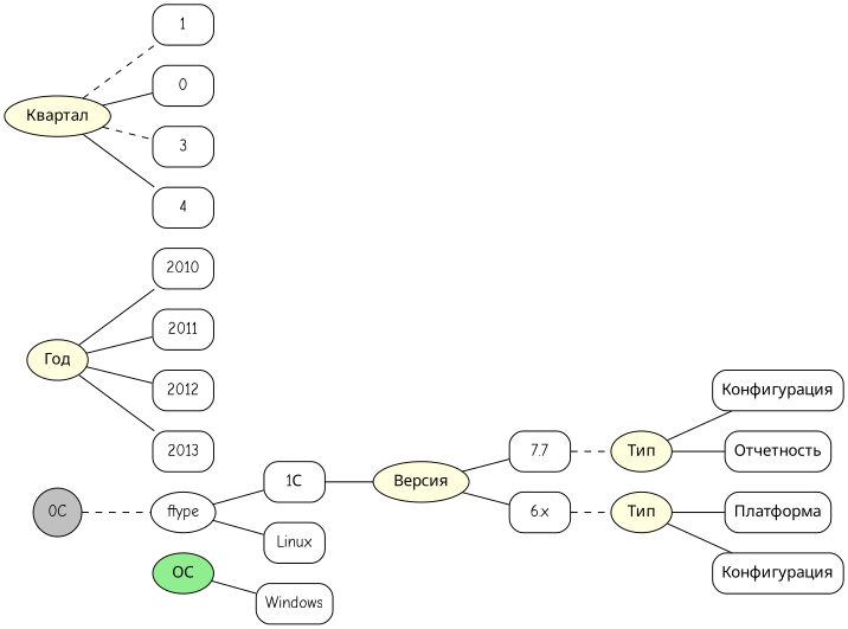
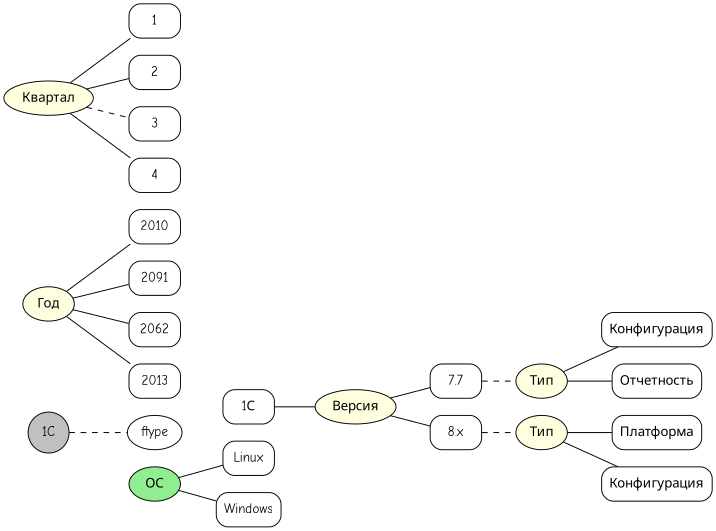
  graph {
    fontname="Comic Neue"
    rankdir=LR
    node [fillcolor=white fontname="Comic Neue" shape=rectangle style="rounded, filled"]
    edge [fontname="Comic Neue"]
-   n1 [fillcolor=grey label="0C" shape=circle style=filled]
+   n1 [fillcolor=grey label="1C" shape=circle style=filled]
    n2 [fillcolor=lightgreen label="ОС" shape=ellipse style=filled]
    n3 [fillcolor=lightyellow label="Версия" shape=ellipse style=filled]
    n4 [fillcolor=lightyellow label="Тип" shape=ellipse style=filled]
    n5 [fillcolor=lightyellow label="Тип" shape=ellipse style=filled]
    n6 [fillcolor=lightyellow label="Год" shape=ellipse style=filled]
    n7 [fillcolor=lightyellow label="Квартал" shape=ellipse style=filled]
    n8 [label="1С"]
    n9 [label=7.7]
    n10 [label="Конфигурация"]
    n11 [label="Отчетность"]
-   n12 [label="6.x"]
+   n12 [label="8.x"]
    n13 [label="Платформа"]
    n14 [label="Конфигурация"]
    n15 [label=2010]
-   n16 [label=2011]
-   n17 [label=2012]
+   n16 [label=2091]
+   n17 [label=2062]
    n18 [label=2013]
    n19 [label=1]
-   n20 [label=0]
+   n20 [label=2]
    n21 [label=3]
    n22 [label=4]
    n23 [label=Windows]
    n24 [label=Linux]
    ftype [fillcolor="" shape="" style=""]
    subgraph sub_1 {
      n1
    }
    subgraph sub_2 {
      subgraph sub_3 {
        n2
      }
      subgraph sub_4 {
        n3
        n4
        n5
        n6
        n7
      }
    }
    subgraph sub_5 {
      n8
      n9
      n10
      n11
      n12
      n13
      n14
      n15
      n16
      n17
      n18
      n19
      n20
      n21
      n22
      n23
      n24
    }
    subgraph sub_6 {
      n3
      n4
      n5
      n8
      n9
      n12
    }
    n1 -- ftype [style=dashed]
    n2 -- n23
-   ftype -- n24
+   n2 -- n24
    n3 -- n9
    n3 -- n12
    n4 -- n10
    n4 -- n11
    n5 -- n13
    n5 -- n14
    n6 -- n15
    n6 -- n16
    n6 -- n17
    n6 -- n18
-   n7 -- n19 [style=dashed]
+   n7 -- n19
    n7 -- n20
    n7 -- n21 [style=dashed]
    n7 -- n22
    n8 -- n3 [style=solid]
    n9 -- n4 [style=dashed]
    n12 -- n5 [style=dashed]
-   ftype -- n8
  }
